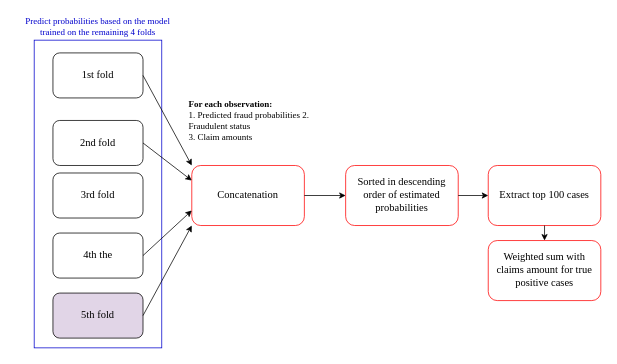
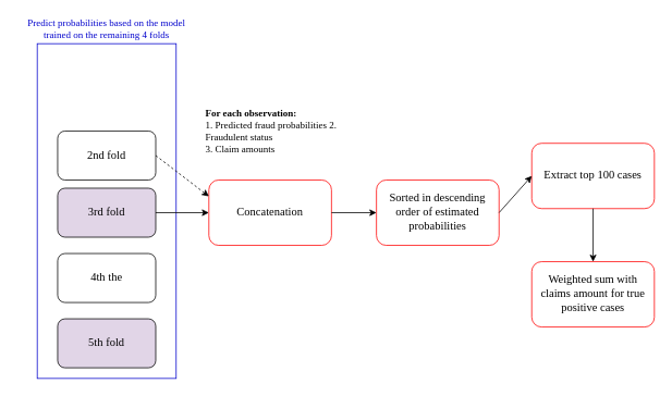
  <mxCell id="0" />
  <mxCell id="1" parent="0" />
  <mxCell id="2" value="" style="rounded=0;whiteSpace=wrap;html=1;fillColor=none;strokeColor=#0000CC;" vertex="1" parent="1"><mxGeometry x="45" y="53" width="170" height="410" as="geometry" /></mxCell>
- <mxCell id="3" value="&lt;font style=&quot;font-size: 14px&quot; face=&quot;Georgia&quot;&gt;1st fold&lt;/font&gt;" style="rounded=1;whiteSpace=wrap;html=1;" vertex="1" parent="1"><mxGeometry x="70" y="70" width="120" height="60" as="geometry" /></mxCell>
  <mxCell id="4" value="&lt;font style=&quot;font-size: 14px&quot; face=&quot;Georgia&quot;&gt;2nd fold&lt;/font&gt;" style="rounded=1;whiteSpace=wrap;html=1;" vertex="1" parent="1"><mxGeometry x="70" y="160" width="120" height="60" as="geometry" /></mxCell>
- <mxCell id="5" value="&lt;font style=&quot;font-size: 14px&quot; face=&quot;Georgia&quot;&gt;3rd fold&lt;/font&gt;" style="rounded=1;whiteSpace=wrap;html=1;" vertex="1" parent="1"><mxGeometry x="70" y="230" width="120" height="60" as="geometry" /></mxCell>
+ <mxCell id="5" value="&lt;font style=&quot;font-size: 14px&quot; face=&quot;Georgia&quot;&gt;3rd fold&lt;/font&gt;" style="rounded=1;whiteSpace=wrap;html=1;fillColor=#e1d5e7;" vertex="1" parent="1"><mxGeometry x="70" y="230" width="120" height="60" as="geometry" /></mxCell>
  <mxCell id="6" value="&lt;font style=&quot;font-size: 14px&quot; face=&quot;Georgia&quot;&gt;4th the&lt;/font&gt;" style="rounded=1;whiteSpace=wrap;html=1;" vertex="1" parent="1"><mxGeometry x="70" y="310" width="120" height="60" as="geometry" /></mxCell>
  <mxCell id="7" value="&lt;font style=&quot;font-size: 14px&quot; face=&quot;Georgia&quot;&gt;5th fold&lt;/font&gt;" style="rounded=1;whiteSpace=wrap;html=1;fillColor=#e1d5e7;" vertex="1" parent="1"><mxGeometry x="70" y="390" width="120" height="60" as="geometry" /></mxCell>
  <mxCell id="8" value="&lt;font style=&quot;font-size: 14px&quot; face=&quot;Georgia&quot;&gt;Concatenation&lt;/font&gt;" style="rounded=1;whiteSpace=wrap;html=1;strokeColor=#FF0000;" vertex="1" parent="1"><mxGeometry x="255" y="220" width="150" height="80" as="geometry" /></mxCell>
  <mxCell id="9" value="&lt;font face=&quot;Georgia&quot; color=&quot;#0000CC&quot;&gt;Predict probabilities based on the model trained on the remaining 4 folds&lt;/font&gt;" style="text;html=1;strokeColor=none;fillColor=none;align=center;verticalAlign=middle;whiteSpace=wrap;rounded=0;" vertex="1" parent="1"><mxGeometry x="20" y="20" width="220" height="30" as="geometry" /></mxCell>
- <mxCell id="10" value="" style="endArrow=classic;html=1;exitX=1;exitY=0.5;exitDx=0;exitDy=0;entryX=0;entryY=0;entryDx=0;entryDy=0;" edge="1" parent="1" source="3" target="8"><mxGeometry width="50" height="50" relative="1" as="geometry"><mxPoint x="430" y="270" as="sourcePoint" /><mxPoint x="480" y="220" as="targetPoint" /></mxGeometry></mxCell>
- <mxCell id="11" value="" style="endArrow=classic;html=1;exitX=1;exitY=0.5;exitDx=0;exitDy=0;entryX=0;entryY=0.25;entryDx=0;entryDy=0;" edge="1" parent="1" source="4" target="8"><mxGeometry width="50" height="50" relative="1" as="geometry"><mxPoint x="430" y="270" as="sourcePoint" /><mxPoint x="480" y="220" as="targetPoint" /></mxGeometry></mxCell>
- <mxCell id="13" value="" style="endArrow=classic;html=1;exitX=1;exitY=0.5;exitDx=0;exitDy=0;entryX=0;entryY=0.75;entryDx=0;entryDy=0;" edge="1" parent="1" source="6" target="8"><mxGeometry width="50" height="50" relative="1" as="geometry"><mxPoint x="430" y="270" as="sourcePoint" /><mxPoint x="480" y="220" as="targetPoint" /></mxGeometry></mxCell>
- <mxCell id="14" value="" style="endArrow=classic;html=1;exitX=1;exitY=0.5;exitDx=0;exitDy=0;entryX=0;entryY=1;entryDx=0;entryDy=0;" edge="1" parent="1" source="7" target="8"><mxGeometry width="50" height="50" relative="1" as="geometry"><mxPoint x="430" y="270" as="sourcePoint" /><mxPoint x="480" y="220" as="targetPoint" /></mxGeometry></mxCell>
+ <mxCell id="11" value="" style="endArrow=classic;html=1;exitX=1;exitY=0.5;exitDx=0;exitDy=0;entryX=0;entryY=0.25;entryDx=0;entryDy=0;dashed=1;" edge="1" parent="1" source="4" target="8"><mxGeometry width="50" height="50" relative="1" as="geometry"><mxPoint x="430" y="270" as="sourcePoint" /><mxPoint x="480" y="220" as="targetPoint" /></mxGeometry></mxCell>
+ <mxCell id="12" value="" style="endArrow=classic;html=1;exitX=1;exitY=0.5;exitDx=0;exitDy=0;entryX=0;entryY=0.5;entryDx=0;entryDy=0;" edge="1" parent="1" source="5" target="8"><mxGeometry width="50" height="50" relative="1" as="geometry"><mxPoint x="430" y="270" as="sourcePoint" /><mxPoint x="480" y="220" as="targetPoint" /></mxGeometry></mxCell>
  <mxCell id="15" value="&lt;font style=&quot;font-size: 14px&quot; face=&quot;Georgia&quot;&gt;Sorted in descending order of estimated probabilities&lt;br&gt;&lt;/font&gt;" style="rounded=1;whiteSpace=wrap;html=1;strokeColor=#FF0000;" vertex="1" parent="1"><mxGeometry x="460" y="220" width="150" height="80" as="geometry" /></mxCell>
  <mxCell id="16" value="" style="endArrow=classic;html=1;exitX=1;exitY=0.5;exitDx=0;exitDy=0;entryX=0;entryY=0.5;entryDx=0;entryDy=0;" edge="1" parent="1" source="8" target="15"><mxGeometry width="50" height="50" relative="1" as="geometry"><mxPoint x="430" y="270" as="sourcePoint" /><mxPoint x="450" y="258" as="targetPoint" /></mxGeometry></mxCell>
- <mxCell id="17" value="&lt;font style=&quot;font-size: 14px&quot; face=&quot;Georgia&quot;&gt;Extract top 100 cases &lt;/font&gt;&lt;font style=&quot;font-size: 14px&quot; face=&quot;Georgia&quot;&gt;&lt;br&gt;&lt;/font&gt;" style="rounded=1;whiteSpace=wrap;html=1;strokeColor=#FF0000;" vertex="1" parent="1"><mxGeometry x="650" y="220" width="150" height="80" as="geometry" /></mxCell>
+ <mxCell id="17" value="&lt;font style=&quot;font-size: 14px&quot; face=&quot;Georgia&quot;&gt;Extract top 100 cases &lt;/font&gt;&lt;font style=&quot;font-size: 14px&quot; face=&quot;Georgia&quot;&gt;&lt;br&gt;&lt;/font&gt;" style="rounded=1;whiteSpace=wrap;html=1;strokeColor=#FF0000;" vertex="1" parent="1"><mxGeometry x="650" y="175" width="150" height="80" as="geometry" /></mxCell>
  <mxCell id="18" value="" style="endArrow=classic;html=1;entryX=0;entryY=0.5;entryDx=0;entryDy=0;exitX=1;exitY=0.5;exitDx=0;exitDy=0;" edge="1" parent="1" source="15" target="17"><mxGeometry width="50" height="50" relative="1" as="geometry"><mxPoint x="630" y="280" as="sourcePoint" /><mxPoint x="480" y="220" as="targetPoint" /><Array as="points"><mxPoint x="610" y="260" /></Array></mxGeometry></mxCell>
  <mxCell id="19" value="&lt;div align=&quot;left&quot;&gt;&lt;font face=&quot;Georgia&quot;&gt;&lt;b&gt;For each observation:&lt;/b&gt;&lt;br&gt;&lt;/font&gt;&lt;/div&gt;&lt;div align=&quot;left&quot;&gt;&lt;font face=&quot;Georgia&quot;&gt;1. Predicted fraud probabilities 2. Fraudulent status &lt;br&gt;&lt;/font&gt;&lt;/div&gt;&lt;div align=&quot;left&quot;&gt;&lt;font face=&quot;Georgia&quot;&gt;3. Claim amounts&lt;/font&gt;&lt;br&gt;&lt;/div&gt;" style="text;html=1;strokeColor=none;fillColor=none;align=center;verticalAlign=middle;whiteSpace=wrap;rounded=0;" vertex="1" parent="1"><mxGeometry x="250" y="150" width="170" height="20" as="geometry" /></mxCell>
  <mxCell id="20" value="&lt;font style=&quot;font-size: 14px&quot; face=&quot;Georgia&quot;&gt;Weighted sum with claims amount for true positive cases&lt;/font&gt;" style="rounded=1;whiteSpace=wrap;html=1;strokeColor=#FF0000;" vertex="1" parent="1"><mxGeometry x="650" y="320" width="150" height="80" as="geometry" /></mxCell>
  <mxCell id="21" value="" style="endArrow=classic;html=1;entryX=0.5;entryY=0;entryDx=0;entryDy=0;exitX=0.5;exitY=1;exitDx=0;exitDy=0;" edge="1" parent="1" source="17" target="20"><mxGeometry width="50" height="50" relative="1" as="geometry"><mxPoint x="430" y="270" as="sourcePoint" /><mxPoint x="480" y="220" as="targetPoint" /></mxGeometry></mxCell>
